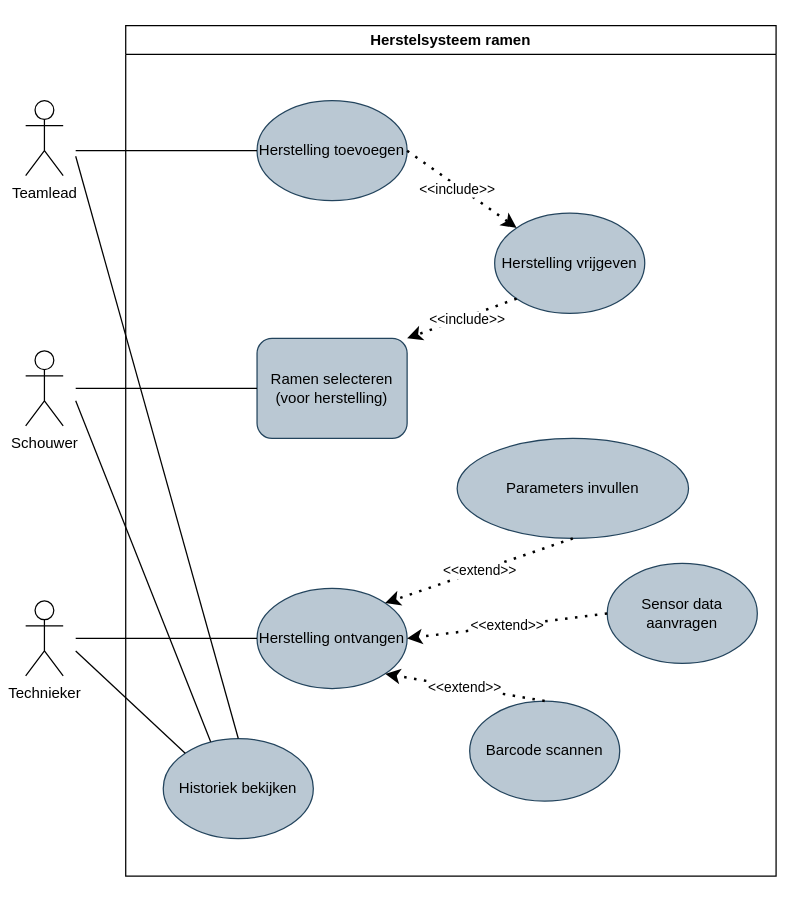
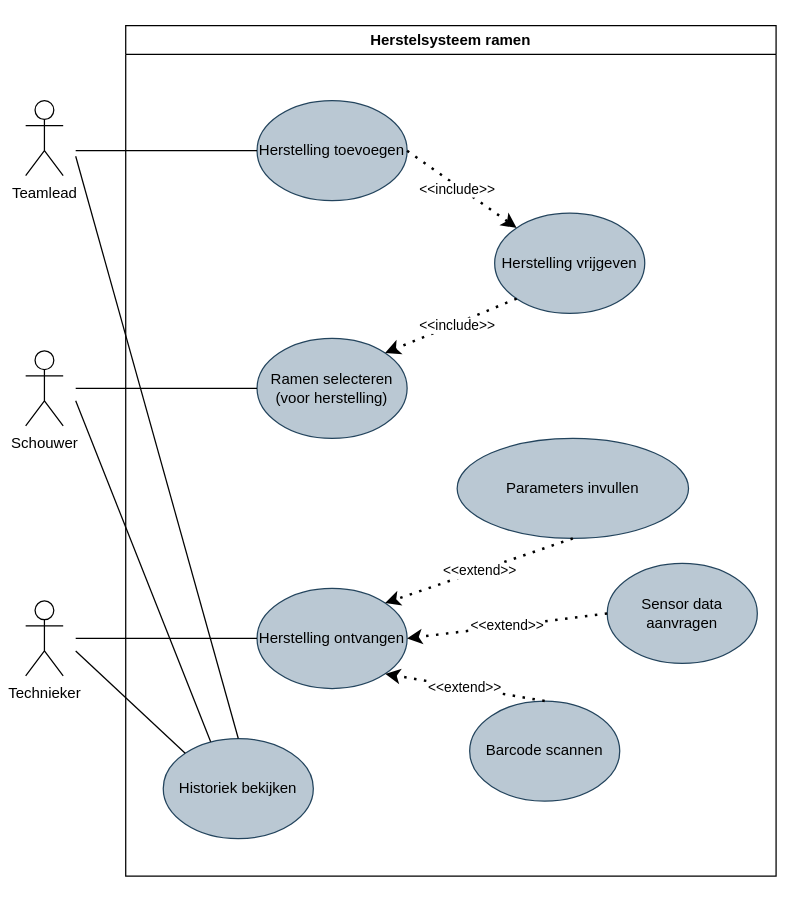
  <mxCell id="0" />
  <mxCell id="1" parent="0" />
  <mxCell id="2" value="Herstelsysteem ramen" style="swimlane;whiteSpace=wrap;html=1;fillColor=#FFFFFF;fillStyle=auto;labelBackgroundColor=none;" parent="1" vertex="1"><mxGeometry x="100" y="20" width="520" height="680" as="geometry" /></mxCell>
  <mxCell id="3" value="Herstelling toevoegen" style="ellipse;whiteSpace=wrap;html=1;fillColor=#bac8d3;strokeColor=#23445d;" parent="2" vertex="1"><mxGeometry x="105" y="60" width="120" height="80" as="geometry" /></mxCell>
- <mxCell id="4" value="Ramen selecteren (voor herstelling)" style="whiteSpace=wrap;html=1;fillColor=#bac8d3;strokeColor=#23445d;rounded=1;" parent="2" vertex="1"><mxGeometry x="105" y="250" width="120" height="80" as="geometry" /></mxCell>
+ <mxCell id="4" value="Ramen selecteren (voor herstelling)" style="ellipse;whiteSpace=wrap;html=1;fillColor=#bac8d3;strokeColor=#23445d;" parent="2" vertex="1"><mxGeometry x="105" y="250" width="120" height="80" as="geometry" /></mxCell>
  <mxCell id="5" value="" style="endArrow=none;html=1;rounded=0;entryX=0;entryY=0.5;entryDx=0;entryDy=0;" edge="1" parent="2" target="3"><mxGeometry width="50" height="50" relative="1" as="geometry"><mxPoint x="-40" y="100" as="sourcePoint" /><mxPoint x="40" y="140" as="targetPoint" /></mxGeometry></mxCell>
  <mxCell id="6" value="Herstelling vrijgeven" style="ellipse;whiteSpace=wrap;html=1;fillColor=#bac8d3;strokeColor=#23445d;" vertex="1" parent="2"><mxGeometry x="295" y="150" width="120" height="80" as="geometry" /></mxCell>
  <mxCell id="7" value="&amp;lt;&amp;lt;include&amp;gt;&amp;gt;" style="endArrow=classic;dashed=1;html=1;dashPattern=1 3;strokeWidth=2;rounded=0;exitX=1;exitY=0.5;exitDx=0;exitDy=0;entryX=0;entryY=0;entryDx=0;entryDy=0;startArrow=none;startFill=0;endFill=1;" edge="1" parent="2" source="3" target="6"><mxGeometry x="-0.067" y="-1" width="50" height="50" relative="1" as="geometry"><mxPoint x="325" y="200" as="sourcePoint" /><mxPoint x="375" y="150" as="targetPoint" /><mxPoint y="1" as="offset" /></mxGeometry></mxCell>
  <mxCell id="8" value="&amp;lt;&amp;lt;include&amp;gt;&amp;gt;" style="endArrow=classic;dashed=1;html=1;dashPattern=1 3;strokeWidth=2;rounded=0;exitX=0;exitY=1;exitDx=0;exitDy=0;entryX=1;entryY=0;entryDx=0;entryDy=0;startArrow=none;startFill=0;endFill=1;" edge="1" parent="2" source="6" target="4"><mxGeometry x="-0.081" y="2" width="50" height="50" relative="1" as="geometry"><mxPoint x="235" y="110" as="sourcePoint" /><mxPoint x="335" y="110" as="targetPoint" /><mxPoint as="offset" /></mxGeometry></mxCell>
  <mxCell id="9" value="Herstelling ontvangen" style="ellipse;whiteSpace=wrap;html=1;fillColor=#bac8d3;strokeColor=#23445d;" vertex="1" parent="2"><mxGeometry x="105" y="450" width="120" height="80" as="geometry" /></mxCell>
  <mxCell id="10" value="Barcode scannen" style="ellipse;whiteSpace=wrap;html=1;fillColor=#bac8d3;strokeColor=#23445d;" parent="2" vertex="1"><mxGeometry x="275" y="540" width="120" height="80" as="geometry" /></mxCell>
  <mxCell id="11" value="Sensor data aanvragen" style="ellipse;whiteSpace=wrap;html=1;fillColor=#bac8d3;strokeColor=#23445d;" parent="2" vertex="1"><mxGeometry x="385" y="430" width="120" height="80" as="geometry" /></mxCell>
  <mxCell id="12" value="Parameters invullen" style="ellipse;whiteSpace=wrap;html=1;fillColor=#bac8d3;strokeColor=#23445d;" vertex="1" parent="2"><mxGeometry x="265" y="330" width="185" height="80" as="geometry" /></mxCell>
  <mxCell id="13" value="&amp;lt;&amp;lt;extend&amp;gt;&amp;gt;" style="endArrow=classic;dashed=1;html=1;dashPattern=1 3;strokeWidth=2;rounded=0;exitX=0.5;exitY=1;exitDx=0;exitDy=0;entryX=1;entryY=0;entryDx=0;entryDy=0;startArrow=none;startFill=0;endFill=1;" edge="1" parent="2" source="12" target="9"><mxGeometry width="50" height="50" relative="1" as="geometry"><mxPoint x="255" y="295" as="sourcePoint" /><mxPoint x="255" y="505" as="targetPoint" /><mxPoint as="offset" /></mxGeometry></mxCell>
  <mxCell id="14" value="&amp;lt;&amp;lt;extend&amp;gt;&amp;gt;" style="endArrow=classic;dashed=1;html=1;dashPattern=1 3;strokeWidth=2;rounded=0;entryX=1;entryY=1;entryDx=0;entryDy=0;startArrow=none;startFill=0;endFill=1;exitX=0.5;exitY=0;exitDx=0;exitDy=0;" edge="1" parent="2" source="10" target="9"><mxGeometry width="50" height="50" relative="1" as="geometry"><mxPoint x="345" y="430" as="sourcePoint" /><mxPoint x="245" y="510" as="targetPoint" /><mxPoint as="offset" /></mxGeometry></mxCell>
  <mxCell id="15" value="Historiek bekijken" style="ellipse;whiteSpace=wrap;html=1;fillColor=#bac8d3;strokeColor=#23445d;" parent="2" vertex="1"><mxGeometry x="30" y="570" width="120" height="80" as="geometry" /></mxCell>
  <mxCell id="16" value="" style="endArrow=none;html=1;rounded=0;entryX=0;entryY=0;entryDx=0;entryDy=0;" edge="1" parent="2" target="15"><mxGeometry width="50" height="50" relative="1" as="geometry"><mxPoint x="-40" y="500" as="sourcePoint" /><mxPoint x="70" y="530" as="targetPoint" /></mxGeometry></mxCell>
  <mxCell id="17" value="Teamlead" style="shape=umlActor;verticalLabelPosition=bottom;verticalAlign=top;html=1;outlineConnect=0;" parent="1" vertex="1"><mxGeometry x="20" y="80" width="30" height="60" as="geometry" /></mxCell>
  <mxCell id="18" value="Schouwer" style="shape=umlActor;verticalLabelPosition=bottom;verticalAlign=top;html=1;outlineConnect=0;" vertex="1" parent="1"><mxGeometry x="20" y="280" width="30" height="60" as="geometry" /></mxCell>
  <mxCell id="19" value="Technieker" style="shape=umlActor;verticalLabelPosition=bottom;verticalAlign=top;html=1;outlineConnect=0;" vertex="1" parent="1"><mxGeometry x="20" y="480" width="30" height="60" as="geometry" /></mxCell>
  <mxCell id="20" value="" style="endArrow=none;html=1;rounded=0;entryX=0;entryY=0.5;entryDx=0;entryDy=0;" edge="1" parent="1" target="4"><mxGeometry width="50" height="50" relative="1" as="geometry"><mxPoint x="60" y="310" as="sourcePoint" /><mxPoint x="420" y="310" as="targetPoint" /></mxGeometry></mxCell>
  <mxCell id="21" value="" style="endArrow=none;html=1;rounded=0;entryX=0;entryY=0.5;entryDx=0;entryDy=0;" edge="1" parent="1" target="9"><mxGeometry width="50" height="50" relative="1" as="geometry"><mxPoint x="60" y="510" as="sourcePoint" /><mxPoint x="350" y="450" as="targetPoint" /></mxGeometry></mxCell>
  <mxCell id="22" value="&amp;lt;&amp;lt;extend&amp;gt;&amp;gt;" style="endArrow=classic;dashed=1;html=1;dashPattern=1 3;strokeWidth=2;rounded=0;exitX=0;exitY=0.5;exitDx=0;exitDy=0;startArrow=none;startFill=0;endFill=1;" edge="1" parent="1" source="11"><mxGeometry width="50" height="50" relative="1" as="geometry"><mxPoint x="435" y="440" as="sourcePoint" /><mxPoint x="325" y="510" as="targetPoint" /><mxPoint as="offset" /></mxGeometry></mxCell>
  <mxCell id="23" value="" style="endArrow=none;html=1;rounded=0;entryX=0.316;entryY=0.033;entryDx=0;entryDy=0;entryPerimeter=0;" edge="1" parent="1" target="15"><mxGeometry width="50" height="50" relative="1" as="geometry"><mxPoint x="60" y="320" as="sourcePoint" /><mxPoint x="190" y="590" as="targetPoint" /></mxGeometry></mxCell>
  <mxCell id="24" value="" style="endArrow=none;html=1;rounded=0;entryX=0.5;entryY=0;entryDx=0;entryDy=0;" edge="1" parent="1" target="15"><mxGeometry width="50" height="50" relative="1" as="geometry"><mxPoint x="60" y="124.435" as="sourcePoint" /><mxPoint x="210" y="610" as="targetPoint" /></mxGeometry></mxCell>
